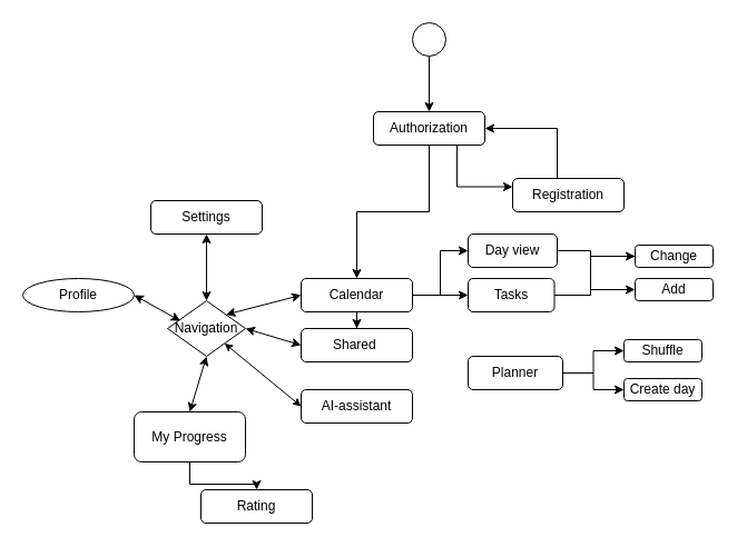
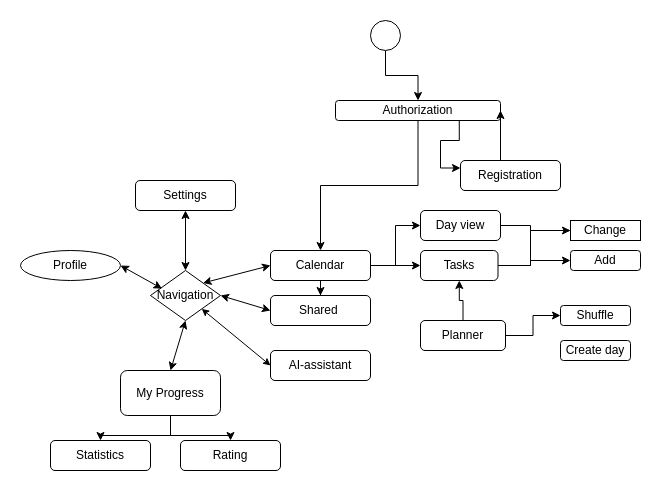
  <mxCell id="0" />
  <mxCell id="1" parent="0" />
  <mxCell id="2" style="edgeStyle=orthogonalEdgeStyle;rounded=0;orthogonalLoop=1;jettySize=auto;html=1;exitX=0.75;exitY=1;exitDx=0;exitDy=0;entryX=0;entryY=0.25;entryDx=0;entryDy=0;" edge="1" parent="1" source="4" target="8"><mxGeometry relative="1" as="geometry" /></mxCell>
  <mxCell id="3" style="edgeStyle=orthogonalEdgeStyle;rounded=0;orthogonalLoop=1;jettySize=auto;html=1;" edge="1" parent="1" source="4" target="19"><mxGeometry relative="1" as="geometry" /></mxCell>
- <mxCell id="4" value="Authorization" style="rounded=1;whiteSpace=wrap;html=1;" vertex="1" parent="1"><mxGeometry x="335" y="100" width="100" height="30" as="geometry" /></mxCell>
+ <mxCell id="4" value="Authorization" style="rounded=1;whiteSpace=wrap;html=1;" vertex="1" parent="1"><mxGeometry x="335" y="100" width="165" height="20" as="geometry" /></mxCell>
  <mxCell id="5" value="" style="edgeStyle=orthogonalEdgeStyle;rounded=0;orthogonalLoop=1;jettySize=auto;html=1;" edge="1" parent="1" source="6" target="4"><mxGeometry relative="1" as="geometry" /></mxCell>
  <mxCell id="6" value="" style="ellipse;" vertex="1" parent="1"><mxGeometry x="370" y="20" width="30" height="30" as="geometry" /></mxCell>
  <mxCell id="7" style="edgeStyle=orthogonalEdgeStyle;rounded=0;orthogonalLoop=1;jettySize=auto;html=1;entryX=1;entryY=0.5;entryDx=0;entryDy=0;" edge="1" parent="1" source="8" target="4"><mxGeometry relative="1" as="geometry"><Array as="points"><mxPoint x="500" y="115" /></Array></mxGeometry></mxCell>
  <mxCell id="8" value="Registration" style="rounded=1;whiteSpace=wrap;html=1;" vertex="1" parent="1"><mxGeometry x="460" y="160" width="100" height="30" as="geometry" /></mxCell>
+ <mxCell id="9" value="Statistics" style="rounded=1;whiteSpace=wrap;html=1;" vertex="1" parent="1"><mxGeometry x="50" y="440" width="100" height="30" as="geometry" /></mxCell>
  <mxCell id="10" style="edgeStyle=orthogonalEdgeStyle;rounded=0;orthogonalLoop=1;jettySize=auto;html=1;entryX=0.5;entryY=0;entryDx=0;entryDy=0;" edge="1" parent="1" source="12" target="28"><mxGeometry relative="1" as="geometry" /></mxCell>
+ <mxCell id="11" style="edgeStyle=orthogonalEdgeStyle;rounded=0;orthogonalLoop=1;jettySize=auto;html=1;" edge="1" parent="1" source="12" target="9"><mxGeometry relative="1" as="geometry" /></mxCell>
  <mxCell id="12" value="My Progress" style="rounded=1;whiteSpace=wrap;html=1;" vertex="1" parent="1"><mxGeometry x="120" y="370" width="100" height="45" as="geometry" /></mxCell>
  <mxCell id="13" value="AI-assistant" style="rounded=1;whiteSpace=wrap;html=1;" vertex="1" parent="1"><mxGeometry x="270" y="350" width="100" height="30" as="geometry" /></mxCell>
  <mxCell id="14" value="Profile" style="ellipse;whiteSpace=wrap;html=1;" vertex="1" parent="1"><mxGeometry x="20" y="250" width="100" height="30" as="geometry" /></mxCell>
  <mxCell id="15" value="Settings" style="rounded=1;whiteSpace=wrap;html=1;" vertex="1" parent="1"><mxGeometry x="135" y="180" width="100" height="30" as="geometry" /></mxCell>
  <mxCell id="16" style="edgeStyle=orthogonalEdgeStyle;rounded=0;orthogonalLoop=1;jettySize=auto;html=1;" edge="1" parent="1" source="19" target="26"><mxGeometry relative="1" as="geometry" /></mxCell>
  <mxCell id="17" style="edgeStyle=orthogonalEdgeStyle;rounded=0;orthogonalLoop=1;jettySize=auto;html=1;entryX=0;entryY=0.5;entryDx=0;entryDy=0;" edge="1" parent="1" source="19" target="37"><mxGeometry relative="1" as="geometry" /></mxCell>
  <mxCell id="18" style="edgeStyle=orthogonalEdgeStyle;rounded=0;orthogonalLoop=1;jettySize=auto;html=1;entryX=0;entryY=0.5;entryDx=0;entryDy=0;" edge="1" parent="1" source="19" target="40"><mxGeometry relative="1" as="geometry" /></mxCell>
  <mxCell id="19" value="Calendar" style="rounded=1;whiteSpace=wrap;html=1;" vertex="1" parent="1"><mxGeometry x="270" y="250" width="100" height="30" as="geometry" /></mxCell>
  <mxCell id="20" value="Navigation" style="rhombus;whiteSpace=wrap;html=1;" vertex="1" parent="1"><mxGeometry x="150" y="270" width="70" height="50" as="geometry" /></mxCell>
  <mxCell id="21" value="" style="endArrow=classic;startArrow=classic;html=1;rounded=0;exitX=1;exitY=0;exitDx=0;exitDy=0;entryX=0;entryY=0.5;entryDx=0;entryDy=0;" edge="1" parent="1" source="20" target="19"><mxGeometry width="50" height="50" relative="1" as="geometry"><mxPoint x="300" y="210" as="sourcePoint" /><mxPoint x="350" y="160" as="targetPoint" /></mxGeometry></mxCell>
  <mxCell id="22" value="" style="endArrow=classic;startArrow=classic;html=1;rounded=0;entryX=0.5;entryY=1;entryDx=0;entryDy=0;" edge="1" parent="1" target="15"><mxGeometry width="50" height="50" relative="1" as="geometry"><mxPoint x="185" y="270" as="sourcePoint" /><mxPoint x="235" y="220" as="targetPoint" /></mxGeometry></mxCell>
  <mxCell id="23" value="" style="endArrow=classic;startArrow=classic;html=1;rounded=0;entryX=1;entryY=0.5;entryDx=0;entryDy=0;exitX=0.165;exitY=0.363;exitDx=0;exitDy=0;exitPerimeter=0;" edge="1" parent="1" source="20" target="14"><mxGeometry width="50" height="50" relative="1" as="geometry"><mxPoint x="150" y="290" as="sourcePoint" /><mxPoint x="200" y="240" as="targetPoint" /></mxGeometry></mxCell>
  <mxCell id="24" value="" style="endArrow=classic;startArrow=classic;html=1;rounded=0;exitX=0;exitY=0.5;exitDx=0;exitDy=0;startSize=5;strokeWidth=1;endSize=5;" edge="1" parent="1" source="13" target="20"><mxGeometry width="50" height="50" relative="1" as="geometry"><mxPoint x="110" y="410" as="sourcePoint" /><mxPoint x="160" y="360" as="targetPoint" /></mxGeometry></mxCell>
  <mxCell id="25" value="" style="endArrow=classic;startArrow=classic;html=1;rounded=0;entryX=0.5;entryY=1;entryDx=0;entryDy=0;exitX=0.5;exitY=0;exitDx=0;exitDy=0;" edge="1" parent="1" source="12" target="20"><mxGeometry width="50" height="50" relative="1" as="geometry"><mxPoint x="180" y="370" as="sourcePoint" /><mxPoint x="230" y="320" as="targetPoint" /></mxGeometry></mxCell>
  <mxCell id="26" value="Shared&amp;nbsp;" style="rounded=1;whiteSpace=wrap;html=1;" vertex="1" parent="1"><mxGeometry x="270" y="295" width="100" height="30" as="geometry" /></mxCell>
  <mxCell id="27" value="" style="endArrow=classic;startArrow=classic;html=1;rounded=0;exitX=1;exitY=0.5;exitDx=0;exitDy=0;entryX=0;entryY=0.5;entryDx=0;entryDy=0;" edge="1" parent="1" source="20" target="26"><mxGeometry width="50" height="50" relative="1" as="geometry"><mxPoint x="220" y="380" as="sourcePoint" /><mxPoint x="270" y="330" as="targetPoint" /></mxGeometry></mxCell>
  <mxCell id="28" value="Rating" style="rounded=1;whiteSpace=wrap;html=1;" vertex="1" parent="1"><mxGeometry x="180" y="440" width="100" height="30" as="geometry" /></mxCell>
- <mxCell id="29" value="Change" style="rounded=1;whiteSpace=wrap;html=1;" vertex="1" parent="1"><mxGeometry x="570" y="220" width="70" height="20" as="geometry" /></mxCell>
+ <mxCell id="29" value="Change" style="whiteSpace=wrap;html=1;rounded=0;" vertex="1" parent="1"><mxGeometry x="570" y="220" width="70" height="20" as="geometry" /></mxCell>
  <mxCell id="30" value="Add" style="rounded=1;whiteSpace=wrap;html=1;" vertex="1" parent="1"><mxGeometry x="570" y="250" width="70" height="20" as="geometry" /></mxCell>
  <mxCell id="31" value="Shuffle" style="rounded=1;whiteSpace=wrap;html=1;" vertex="1" parent="1"><mxGeometry x="560" y="305" width="70" height="20" as="geometry" /></mxCell>
  <mxCell id="32" style="edgeStyle=orthogonalEdgeStyle;rounded=0;orthogonalLoop=1;jettySize=auto;html=1;entryX=0;entryY=0.5;entryDx=0;entryDy=0;" edge="1" parent="1" source="34" target="31"><mxGeometry relative="1" as="geometry" /></mxCell>
- <mxCell id="33" style="edgeStyle=orthogonalEdgeStyle;rounded=0;orthogonalLoop=1;jettySize=auto;html=1;entryX=0;entryY=0.5;entryDx=0;entryDy=0;" edge="1" parent="1" source="34" target="38"><mxGeometry relative="1" as="geometry" /></mxCell>
+ <mxCell id="33" style="edgeStyle=orthogonalEdgeStyle;rounded=0;orthogonalLoop=1;jettySize=auto;html=1;" edge="1" parent="1" source="34" target="37"><mxGeometry relative="1" as="geometry" /></mxCell>
  <mxCell id="34" value="Planner" style="rounded=1;whiteSpace=wrap;html=1;" vertex="1" parent="1"><mxGeometry x="420" y="320" width="85" height="30" as="geometry" /></mxCell>
  <mxCell id="35" style="edgeStyle=orthogonalEdgeStyle;rounded=0;orthogonalLoop=1;jettySize=auto;html=1;entryX=0;entryY=0.5;entryDx=0;entryDy=0;" edge="1" parent="1" source="37" target="29"><mxGeometry relative="1" as="geometry"><Array as="points"><mxPoint x="530" y="265" /><mxPoint x="530" y="230" /></Array></mxGeometry></mxCell>
  <mxCell id="36" style="edgeStyle=orthogonalEdgeStyle;rounded=0;orthogonalLoop=1;jettySize=auto;html=1;entryX=0;entryY=0.5;entryDx=0;entryDy=0;" edge="1" parent="1" source="37" target="30"><mxGeometry relative="1" as="geometry"><Array as="points"><mxPoint x="530" y="265" /><mxPoint x="530" y="260" /></Array></mxGeometry></mxCell>
  <mxCell id="37" value="Tasks" style="rounded=1;whiteSpace=wrap;html=1;" vertex="1" parent="1"><mxGeometry x="420" y="250" width="77.5" height="30" as="geometry" /></mxCell>
  <mxCell id="38" value="Create day" style="rounded=1;whiteSpace=wrap;html=1;" vertex="1" parent="1"><mxGeometry x="560" y="340" width="70" height="20" as="geometry" /></mxCell>
  <mxCell id="39" style="edgeStyle=orthogonalEdgeStyle;rounded=0;orthogonalLoop=1;jettySize=auto;html=1;entryX=0;entryY=0.5;entryDx=0;entryDy=0;startSize=0;endSize=0;" edge="1" parent="1" source="40" target="29"><mxGeometry relative="1" as="geometry"><Array as="points"><mxPoint x="530" y="225" /><mxPoint x="530" y="230" /></Array></mxGeometry></mxCell>
  <mxCell id="40" value="Day view" style="rounded=1;whiteSpace=wrap;html=1;" vertex="1" parent="1"><mxGeometry x="420" y="210" width="80" height="30" as="geometry" /></mxCell>
